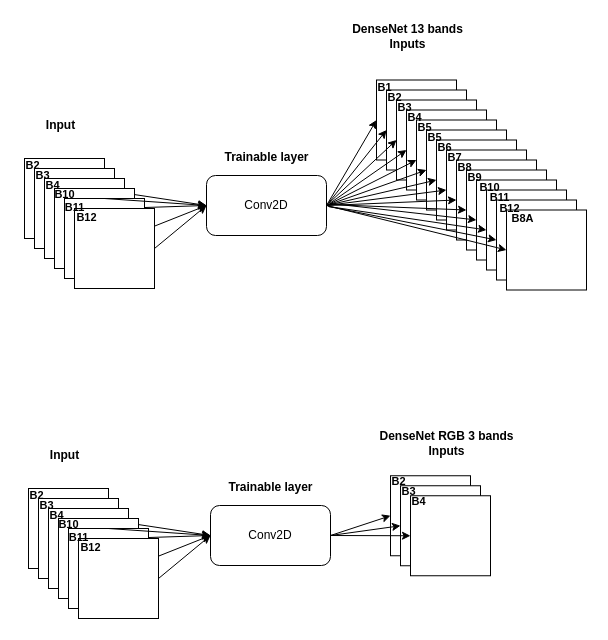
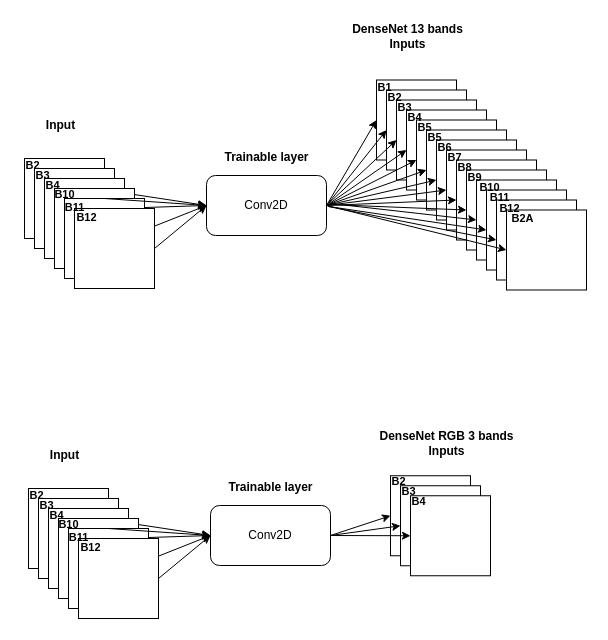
  <mxCell id="0" />
  <mxCell id="1" parent="0" />
  <mxCell id="2" value="" style="endArrow=classic;html=1;entryX=0;entryY=0.5;entryDx=0;entryDy=0;exitX=0.8;exitY=0.125;exitDx=0;exitDy=0;exitPerimeter=0;" edge="1" parent="1" target="17"><mxGeometry width="50" height="50" relative="1" as="geometry"><mxPoint x="148" y="228" as="sourcePoint" /><mxPoint x="216" y="215" as="targetPoint" /></mxGeometry></mxCell>
  <mxCell id="3" value="" style="endArrow=classic;html=1;entryX=0;entryY=0.5;entryDx=0;entryDy=0;exitX=0.5;exitY=0;exitDx=0;exitDy=0;" edge="1" parent="1" target="17"><mxGeometry width="50" height="50" relative="1" as="geometry"><mxPoint x="114" y="208" as="sourcePoint" /><mxPoint x="216" y="215" as="targetPoint" /></mxGeometry></mxCell>
  <mxCell id="4" value="" style="endArrow=classic;html=1;entryX=0;entryY=0.5;entryDx=0;entryDy=0;exitX=0.5;exitY=0;exitDx=0;exitDy=0;" edge="1" parent="1" source="8" target="17"><mxGeometry width="50" height="50" relative="1" as="geometry"><mxPoint x="276" y="325" as="sourcePoint" /><mxPoint x="326" y="275" as="targetPoint" /></mxGeometry></mxCell>
  <mxCell id="5" value="" style="whiteSpace=wrap;html=1;aspect=fixed;fontSize=11;" vertex="1" parent="1"><mxGeometry x="24" y="158" width="80" height="80" as="geometry" /></mxCell>
  <mxCell id="6" value="" style="whiteSpace=wrap;html=1;aspect=fixed;" vertex="1" parent="1"><mxGeometry x="34" y="168" width="80" height="80" as="geometry" /></mxCell>
  <mxCell id="7" value="" style="whiteSpace=wrap;html=1;aspect=fixed;" vertex="1" parent="1"><mxGeometry x="44" y="178" width="80" height="80" as="geometry" /></mxCell>
  <mxCell id="8" value="" style="whiteSpace=wrap;html=1;aspect=fixed;" vertex="1" parent="1"><mxGeometry x="54" y="188" width="80" height="80" as="geometry" /></mxCell>
  <mxCell id="9" value="" style="whiteSpace=wrap;html=1;aspect=fixed;" vertex="1" parent="1"><mxGeometry x="64" y="198" width="80" height="80" as="geometry" /></mxCell>
  <mxCell id="10" value="" style="whiteSpace=wrap;html=1;aspect=fixed;" vertex="1" parent="1"><mxGeometry x="74" y="208" width="80" height="80" as="geometry" /></mxCell>
  <mxCell id="11" value="&lt;b style=&quot;font-size: 11px;&quot;&gt;B2&lt;/b&gt;" style="text;html=1;align=center;verticalAlign=middle;resizable=0;points=[];autosize=1;strokeColor=none;fontSize=11;" vertex="1" parent="1"><mxGeometry x="20" y="156" width="24" height="17" as="geometry" /></mxCell>
  <mxCell id="12" value="&lt;b style=&quot;font-size: 11px;&quot;&gt;B3&lt;/b&gt;" style="text;html=1;align=center;verticalAlign=middle;resizable=0;points=[];autosize=1;strokeColor=none;fontSize=11;" vertex="1" parent="1"><mxGeometry x="30" y="166" width="24" height="17" as="geometry" /></mxCell>
  <mxCell id="13" value="&lt;b style=&quot;font-size: 11px;&quot;&gt;B4&lt;/b&gt;" style="text;html=1;align=center;verticalAlign=middle;resizable=0;points=[];autosize=1;strokeColor=none;fontSize=11;" vertex="1" parent="1"><mxGeometry x="40" y="176" width="24" height="17" as="geometry" /></mxCell>
  <mxCell id="14" value="&lt;b style=&quot;font-size: 11px;&quot;&gt;B10&lt;/b&gt;" style="text;html=1;align=center;verticalAlign=middle;resizable=0;points=[];autosize=1;strokeColor=none;fontSize=11;" vertex="1" parent="1"><mxGeometry x="49" y="185.5" width="30" height="17" as="geometry" /></mxCell>
  <mxCell id="15" value="&lt;b style=&quot;font-size: 11px&quot;&gt;B11&lt;/b&gt;" style="text;html=1;align=center;verticalAlign=middle;resizable=0;points=[];autosize=1;strokeColor=none;fontSize=11;" vertex="1" parent="1"><mxGeometry x="59" y="198" width="30" height="17" as="geometry" /></mxCell>
  <mxCell id="16" value="&lt;b style=&quot;font-size: 11px&quot;&gt;B12&lt;/b&gt;" style="text;html=1;align=center;verticalAlign=middle;resizable=0;points=[];autosize=1;strokeColor=none;fontSize=11;" vertex="1" parent="1"><mxGeometry x="71" y="208" width="30" height="17" as="geometry" /></mxCell>
  <mxCell id="17" value="Conv2D" style="rounded=1;whiteSpace=wrap;html=1;" vertex="1" parent="1"><mxGeometry x="206" y="175" width="120" height="60" as="geometry" /></mxCell>
  <mxCell id="18" value="" style="endArrow=classic;html=1;entryX=0;entryY=0.5;entryDx=0;entryDy=0;exitX=0.5;exitY=0;exitDx=0;exitDy=0;" edge="1" parent="1" target="17"><mxGeometry width="50" height="50" relative="1" as="geometry"><mxPoint x="104" y="198" as="sourcePoint" /><mxPoint x="216" y="215" as="targetPoint" /></mxGeometry></mxCell>
  <mxCell id="19" value="" style="endArrow=classic;html=1;entryX=0;entryY=0.5;entryDx=0;entryDy=0;exitX=1;exitY=0.5;exitDx=0;exitDy=0;" edge="1" parent="1" source="10" target="17"><mxGeometry width="50" height="50" relative="1" as="geometry"><mxPoint x="164" y="258" as="sourcePoint" /><mxPoint x="216" y="215" as="targetPoint" /></mxGeometry></mxCell>
  <mxCell id="20" value="Trainable layer" style="text;html=1;align=center;verticalAlign=middle;resizable=0;points=[];autosize=1;strokeColor=none;fontStyle=1" vertex="1" parent="1"><mxGeometry x="219" y="148" width="94" height="18" as="geometry" /></mxCell>
  <mxCell id="21" value="" style="whiteSpace=wrap;html=1;aspect=fixed;fontSize=11;" vertex="1" parent="1"><mxGeometry x="376" y="79.5" width="80" height="80" as="geometry" /></mxCell>
  <mxCell id="22" value="" style="whiteSpace=wrap;html=1;aspect=fixed;fontSize=11;" vertex="1" parent="1"><mxGeometry x="386" y="89.5" width="80" height="80" as="geometry" /></mxCell>
  <mxCell id="23" value="" style="whiteSpace=wrap;html=1;aspect=fixed;fontSize=11;" vertex="1" parent="1"><mxGeometry x="396" y="99.5" width="80" height="80" as="geometry" /></mxCell>
  <mxCell id="24" value="" style="whiteSpace=wrap;html=1;aspect=fixed;fontSize=11;" vertex="1" parent="1"><mxGeometry x="406" y="109.5" width="80" height="80" as="geometry" /></mxCell>
  <mxCell id="25" value="" style="whiteSpace=wrap;html=1;aspect=fixed;" vertex="1" parent="1"><mxGeometry x="416" y="119.5" width="80" height="80" as="geometry" /></mxCell>
  <mxCell id="26" value="" style="whiteSpace=wrap;html=1;aspect=fixed;" vertex="1" parent="1"><mxGeometry x="426" y="129.5" width="80" height="80" as="geometry" /></mxCell>
  <mxCell id="27" value="" style="whiteSpace=wrap;html=1;aspect=fixed;" vertex="1" parent="1"><mxGeometry x="436" y="139.5" width="80" height="80" as="geometry" /></mxCell>
  <mxCell id="28" value="" style="whiteSpace=wrap;html=1;aspect=fixed;" vertex="1" parent="1"><mxGeometry x="446" y="149.5" width="80" height="80" as="geometry" /></mxCell>
  <mxCell id="29" value="" style="whiteSpace=wrap;html=1;aspect=fixed;" vertex="1" parent="1"><mxGeometry x="456" y="159.5" width="80" height="80" as="geometry" /></mxCell>
  <mxCell id="30" value="" style="whiteSpace=wrap;html=1;aspect=fixed;" vertex="1" parent="1"><mxGeometry x="466" y="169.5" width="80" height="80" as="geometry" /></mxCell>
  <mxCell id="31" value="" style="whiteSpace=wrap;html=1;aspect=fixed;" vertex="1" parent="1"><mxGeometry x="476" y="179.5" width="80" height="80" as="geometry" /></mxCell>
  <mxCell id="32" value="&lt;b style=&quot;font-size: 11px;&quot;&gt;B1&lt;/b&gt;" style="text;html=1;align=center;verticalAlign=middle;resizable=0;points=[];autosize=1;strokeColor=none;fontSize=11;" vertex="1" parent="1"><mxGeometry x="372" y="78.5" width="24" height="17" as="geometry" /></mxCell>
  <mxCell id="33" value="&lt;b style=&quot;font-size: 11px;&quot;&gt;B2&lt;/b&gt;" style="text;html=1;align=center;verticalAlign=middle;resizable=0;points=[];autosize=1;strokeColor=none;fontSize=11;" vertex="1" parent="1"><mxGeometry x="382" y="88.5" width="24" height="17" as="geometry" /></mxCell>
  <mxCell id="34" value="&lt;b style=&quot;font-size: 11px;&quot;&gt;B3&lt;/b&gt;" style="text;html=1;align=center;verticalAlign=middle;resizable=0;points=[];autosize=1;strokeColor=none;fontSize=11;" vertex="1" parent="1"><mxGeometry x="392" y="98.5" width="24" height="17" as="geometry" /></mxCell>
  <mxCell id="35" value="&lt;b style=&quot;font-size: 11px;&quot;&gt;B4&lt;/b&gt;" style="text;html=1;align=center;verticalAlign=middle;resizable=0;points=[];autosize=1;strokeColor=none;fontSize=11;" vertex="1" parent="1"><mxGeometry x="402" y="108.5" width="24" height="17" as="geometry" /></mxCell>
  <mxCell id="36" value="&lt;b style=&quot;font-size: 11px;&quot;&gt;B5&lt;/b&gt;" style="text;html=1;align=center;verticalAlign=middle;resizable=0;points=[];autosize=1;strokeColor=none;fontSize=11;" vertex="1" parent="1"><mxGeometry x="412" y="118.5" width="24" height="17" as="geometry" /></mxCell>
  <mxCell id="37" value="&lt;b style=&quot;font-size: 11px;&quot;&gt;B5&lt;/b&gt;" style="text;html=1;align=center;verticalAlign=middle;resizable=0;points=[];autosize=1;strokeColor=none;fontSize=11;" vertex="1" parent="1"><mxGeometry x="422" y="128.5" width="24" height="17" as="geometry" /></mxCell>
  <mxCell id="38" value="&lt;b style=&quot;font-size: 11px;&quot;&gt;B6&lt;/b&gt;" style="text;html=1;align=center;verticalAlign=middle;resizable=0;points=[];autosize=1;strokeColor=none;fontSize=11;" vertex="1" parent="1"><mxGeometry x="432" y="138.5" width="24" height="17" as="geometry" /></mxCell>
  <mxCell id="39" value="&lt;b style=&quot;font-size: 11px;&quot;&gt;B7&lt;/b&gt;" style="text;html=1;align=center;verticalAlign=middle;resizable=0;points=[];autosize=1;strokeColor=none;fontSize=11;" vertex="1" parent="1"><mxGeometry x="442" y="148.5" width="24" height="17" as="geometry" /></mxCell>
  <mxCell id="40" value="&lt;b style=&quot;font-size: 11px;&quot;&gt;B8&lt;/b&gt;" style="text;html=1;align=center;verticalAlign=middle;resizable=0;points=[];autosize=1;strokeColor=none;fontSize=11;" vertex="1" parent="1"><mxGeometry x="452" y="158.5" width="24" height="17" as="geometry" /></mxCell>
  <mxCell id="41" value="&lt;b style=&quot;font-size: 11px&quot;&gt;B9&lt;/b&gt;" style="text;html=1;align=center;verticalAlign=middle;resizable=0;points=[];autosize=1;strokeColor=none;fontSize=11;" vertex="1" parent="1"><mxGeometry x="462" y="168.5" width="24" height="17" as="geometry" /></mxCell>
  <mxCell id="42" value="" style="whiteSpace=wrap;html=1;aspect=fixed;" vertex="1" parent="1"><mxGeometry x="486" y="189.5" width="80" height="80" as="geometry" /></mxCell>
  <mxCell id="43" value="" style="whiteSpace=wrap;html=1;aspect=fixed;" vertex="1" parent="1"><mxGeometry x="496" y="199.5" width="80" height="80" as="geometry" /></mxCell>
  <mxCell id="44" value="" style="whiteSpace=wrap;html=1;aspect=fixed;" vertex="1" parent="1"><mxGeometry x="506" y="209.5" width="80" height="80" as="geometry" /></mxCell>
  <mxCell id="45" value="&lt;b style=&quot;font-size: 11px&quot;&gt;B10&lt;/b&gt;" style="text;html=1;align=center;verticalAlign=middle;resizable=0;points=[];autosize=1;strokeColor=none;fontSize=11;" vertex="1" parent="1"><mxGeometry x="474" y="178.5" width="30" height="17" as="geometry" /></mxCell>
  <mxCell id="46" value="&lt;b style=&quot;font-size: 11px&quot;&gt;B11&lt;/b&gt;" style="text;html=1;align=center;verticalAlign=middle;resizable=0;points=[];autosize=1;strokeColor=none;fontSize=11;" vertex="1" parent="1"><mxGeometry x="484" y="188.5" width="30" height="17" as="geometry" /></mxCell>
  <mxCell id="47" value="&lt;b style=&quot;font-size: 11px&quot;&gt;B12&lt;/b&gt;" style="text;html=1;align=center;verticalAlign=middle;resizable=0;points=[];autosize=1;strokeColor=none;fontSize=11;" vertex="1" parent="1"><mxGeometry x="494" y="199.5" width="30" height="17" as="geometry" /></mxCell>
- <mxCell id="48" value="&lt;b style=&quot;font-size: 11px&quot;&gt;B8A&lt;/b&gt;" style="text;html=1;align=center;verticalAlign=middle;resizable=0;points=[];autosize=1;strokeColor=none;fontSize=11;" vertex="1" parent="1"><mxGeometry x="506" y="209.5" width="32" height="17" as="geometry" /></mxCell>
+ <mxCell id="48" value="&lt;b style=&quot;font-size: 11px&quot;&gt;B2A&lt;/b&gt;" style="text;html=1;align=center;verticalAlign=middle;resizable=0;points=[];autosize=1;strokeColor=none;fontSize=11;" vertex="1" parent="1"><mxGeometry x="506" y="209.5" width="32" height="17" as="geometry" /></mxCell>
  <mxCell id="49" value="" style="endArrow=classic;html=1;fontSize=11;entryX=0;entryY=0.5;entryDx=0;entryDy=0;exitX=1;exitY=0.5;exitDx=0;exitDy=0;" edge="1" parent="1" source="17" target="21"><mxGeometry width="50" height="50" relative="1" as="geometry"><mxPoint x="345" y="301" as="sourcePoint" /><mxPoint x="395" y="251" as="targetPoint" /></mxGeometry></mxCell>
  <mxCell id="50" value="" style="endArrow=classic;html=1;fontSize=11;entryX=0;entryY=0.5;entryDx=0;entryDy=0;exitX=1;exitY=0.5;exitDx=0;exitDy=0;" edge="1" parent="1" source="17" target="22"><mxGeometry width="50" height="50" relative="1" as="geometry"><mxPoint x="336" y="215" as="sourcePoint" /><mxPoint x="386" y="159" as="targetPoint" /></mxGeometry></mxCell>
  <mxCell id="51" value="" style="endArrow=classic;html=1;fontSize=11;entryX=0;entryY=0.5;entryDx=0;entryDy=0;" edge="1" parent="1" target="23"><mxGeometry width="50" height="50" relative="1" as="geometry"><mxPoint x="328" y="203" as="sourcePoint" /><mxPoint x="398" y="161" as="targetPoint" /></mxGeometry></mxCell>
  <mxCell id="52" value="" style="endArrow=classic;html=1;fontSize=11;entryX=0;entryY=0.5;entryDx=0;entryDy=0;" edge="1" parent="1" target="24"><mxGeometry width="50" height="50" relative="1" as="geometry"><mxPoint x="329" y="203" as="sourcePoint" /><mxPoint x="406" y="179" as="targetPoint" /></mxGeometry></mxCell>
  <mxCell id="53" value="" style="endArrow=classic;html=1;fontSize=11;entryX=0;entryY=0.5;entryDx=0;entryDy=0;exitX=1;exitY=0.5;exitDx=0;exitDy=0;" edge="1" parent="1" source="17" target="44"><mxGeometry width="50" height="50" relative="1" as="geometry"><mxPoint x="359" y="338" as="sourcePoint" /><mxPoint x="409" y="288" as="targetPoint" /></mxGeometry></mxCell>
  <mxCell id="54" value="" style="endArrow=classic;html=1;fontSize=11;entryX=0;entryY=0.5;entryDx=0;entryDy=0;" edge="1" parent="1" target="43"><mxGeometry width="50" height="50" relative="1" as="geometry"><mxPoint x="328" y="206" as="sourcePoint" /><mxPoint x="436" y="209" as="targetPoint" /></mxGeometry></mxCell>
  <mxCell id="55" value="" style="endArrow=classic;html=1;fontSize=11;entryX=0;entryY=0.5;entryDx=0;entryDy=0;" edge="1" parent="1" target="42"><mxGeometry width="50" height="50" relative="1" as="geometry"><mxPoint x="328" y="206" as="sourcePoint" /><mxPoint x="446" y="219" as="targetPoint" /></mxGeometry></mxCell>
  <mxCell id="56" value="" style="endArrow=classic;html=1;fontSize=11;entryX=0;entryY=0.5;entryDx=0;entryDy=0;" edge="1" parent="1" target="31"><mxGeometry width="50" height="50" relative="1" as="geometry"><mxPoint x="330" y="203" as="sourcePoint" /><mxPoint x="466" y="239" as="targetPoint" /></mxGeometry></mxCell>
  <mxCell id="57" value="" style="endArrow=classic;html=1;fontSize=11;entryX=0;entryY=0.5;entryDx=0;entryDy=0;" edge="1" parent="1" target="30"><mxGeometry width="50" height="50" relative="1" as="geometry"><mxPoint x="328" y="204" as="sourcePoint" /><mxPoint x="486" y="229.5" as="targetPoint" /></mxGeometry></mxCell>
  <mxCell id="58" value="" style="endArrow=classic;html=1;fontSize=11;entryX=0;entryY=0.5;entryDx=0;entryDy=0;exitX=1;exitY=0.5;exitDx=0;exitDy=0;" edge="1" parent="1" source="17" target="29"><mxGeometry width="50" height="50" relative="1" as="geometry"><mxPoint x="296" y="253" as="sourcePoint" /><mxPoint x="442" y="269.5" as="targetPoint" /></mxGeometry></mxCell>
  <mxCell id="59" value="" style="endArrow=classic;html=1;fontSize=11;entryX=0;entryY=0.5;entryDx=0;entryDy=0;exitX=1;exitY=0.5;exitDx=0;exitDy=0;" edge="1" parent="1" source="17" target="28"><mxGeometry width="50" height="50" relative="1" as="geometry"><mxPoint x="274" y="253" as="sourcePoint" /><mxPoint x="420" y="269.5" as="targetPoint" /></mxGeometry></mxCell>
  <mxCell id="60" value="" style="endArrow=classic;html=1;fontSize=11;entryX=0;entryY=0.5;entryDx=0;entryDy=0;exitX=1;exitY=0.5;exitDx=0;exitDy=0;" edge="1" parent="1" source="17" target="27"><mxGeometry width="50" height="50" relative="1" as="geometry"><mxPoint x="280" y="259.5" as="sourcePoint" /><mxPoint x="426" y="276" as="targetPoint" /></mxGeometry></mxCell>
  <mxCell id="61" value="" style="endArrow=classic;html=1;fontSize=11;entryX=0;entryY=0.5;entryDx=0;entryDy=0;exitX=1;exitY=0.5;exitDx=0;exitDy=0;" edge="1" parent="1" source="17" target="26"><mxGeometry width="50" height="50" relative="1" as="geometry"><mxPoint x="298" y="295" as="sourcePoint" /><mxPoint x="408" y="269.5" as="targetPoint" /></mxGeometry></mxCell>
  <mxCell id="62" value="" style="endArrow=classic;html=1;fontSize=11;entryX=0;entryY=0.5;entryDx=0;entryDy=0;exitX=1;exitY=0.5;exitDx=0;exitDy=0;" edge="1" parent="1" source="17" target="25"><mxGeometry width="50" height="50" relative="1" as="geometry"><mxPoint x="346" y="225" as="sourcePoint" /><mxPoint x="456" y="199.5" as="targetPoint" /></mxGeometry></mxCell>
  <mxCell id="63" value="Input" style="text;html=1;align=center;verticalAlign=middle;resizable=0;points=[];autosize=1;strokeColor=none;fontStyle=1" vertex="1" parent="1"><mxGeometry x="40" y="115.5" width="39" height="18" as="geometry" /></mxCell>
  <mxCell id="64" value="DenseNet 13 bands&lt;br&gt;Inputs" style="text;html=1;align=center;verticalAlign=middle;resizable=0;points=[];autosize=1;strokeColor=none;fontStyle=1" vertex="1" parent="1"><mxGeometry x="346" y="20" width="121" height="32" as="geometry" /></mxCell>
  <mxCell id="65" value="" style="endArrow=classic;html=1;entryX=0;entryY=0.5;entryDx=0;entryDy=0;exitX=0.8;exitY=0.125;exitDx=0;exitDy=0;exitPerimeter=0;" edge="1" parent="1" target="80"><mxGeometry width="50" height="50" relative="1" as="geometry"><mxPoint x="152" y="558" as="sourcePoint" /><mxPoint x="220" y="545" as="targetPoint" /></mxGeometry></mxCell>
  <mxCell id="66" value="" style="endArrow=classic;html=1;entryX=0;entryY=0.5;entryDx=0;entryDy=0;exitX=0.5;exitY=0;exitDx=0;exitDy=0;" edge="1" parent="1" target="80"><mxGeometry width="50" height="50" relative="1" as="geometry"><mxPoint x="118" y="538" as="sourcePoint" /><mxPoint x="220" y="545" as="targetPoint" /></mxGeometry></mxCell>
  <mxCell id="67" value="" style="endArrow=classic;html=1;entryX=0;entryY=0.5;entryDx=0;entryDy=0;exitX=0.5;exitY=0;exitDx=0;exitDy=0;" edge="1" parent="1" source="71" target="80"><mxGeometry width="50" height="50" relative="1" as="geometry"><mxPoint x="280" y="655" as="sourcePoint" /><mxPoint x="330" y="605" as="targetPoint" /></mxGeometry></mxCell>
  <mxCell id="68" value="" style="whiteSpace=wrap;html=1;aspect=fixed;fontSize=11;" vertex="1" parent="1"><mxGeometry x="28" y="488" width="80" height="80" as="geometry" /></mxCell>
  <mxCell id="69" value="" style="whiteSpace=wrap;html=1;aspect=fixed;" vertex="1" parent="1"><mxGeometry x="38" y="498" width="80" height="80" as="geometry" /></mxCell>
  <mxCell id="70" value="" style="whiteSpace=wrap;html=1;aspect=fixed;" vertex="1" parent="1"><mxGeometry x="48" y="508" width="80" height="80" as="geometry" /></mxCell>
  <mxCell id="71" value="" style="whiteSpace=wrap;html=1;aspect=fixed;" vertex="1" parent="1"><mxGeometry x="58" y="518" width="80" height="80" as="geometry" /></mxCell>
  <mxCell id="72" value="" style="whiteSpace=wrap;html=1;aspect=fixed;" vertex="1" parent="1"><mxGeometry x="68" y="528" width="80" height="80" as="geometry" /></mxCell>
  <mxCell id="73" value="" style="whiteSpace=wrap;html=1;aspect=fixed;" vertex="1" parent="1"><mxGeometry x="78" y="538" width="80" height="80" as="geometry" /></mxCell>
  <mxCell id="74" value="&lt;b style=&quot;font-size: 11px;&quot;&gt;B2&lt;/b&gt;" style="text;html=1;align=center;verticalAlign=middle;resizable=0;points=[];autosize=1;strokeColor=none;fontSize=11;" vertex="1" parent="1"><mxGeometry x="24" y="486" width="24" height="17" as="geometry" /></mxCell>
  <mxCell id="75" value="&lt;b style=&quot;font-size: 11px;&quot;&gt;B3&lt;/b&gt;" style="text;html=1;align=center;verticalAlign=middle;resizable=0;points=[];autosize=1;strokeColor=none;fontSize=11;" vertex="1" parent="1"><mxGeometry x="34" y="496" width="24" height="17" as="geometry" /></mxCell>
  <mxCell id="76" value="&lt;b style=&quot;font-size: 11px;&quot;&gt;B4&lt;/b&gt;" style="text;html=1;align=center;verticalAlign=middle;resizable=0;points=[];autosize=1;strokeColor=none;fontSize=11;" vertex="1" parent="1"><mxGeometry x="44" y="506" width="24" height="17" as="geometry" /></mxCell>
  <mxCell id="77" value="&lt;b style=&quot;font-size: 11px;&quot;&gt;B10&lt;/b&gt;" style="text;html=1;align=center;verticalAlign=middle;resizable=0;points=[];autosize=1;strokeColor=none;fontSize=11;" vertex="1" parent="1"><mxGeometry x="53" y="515.5" width="30" height="17" as="geometry" /></mxCell>
  <mxCell id="78" value="&lt;b style=&quot;font-size: 11px&quot;&gt;B11&lt;/b&gt;" style="text;html=1;align=center;verticalAlign=middle;resizable=0;points=[];autosize=1;strokeColor=none;fontSize=11;" vertex="1" parent="1"><mxGeometry x="63" y="528" width="30" height="17" as="geometry" /></mxCell>
  <mxCell id="79" value="&lt;b style=&quot;font-size: 11px&quot;&gt;B12&lt;/b&gt;" style="text;html=1;align=center;verticalAlign=middle;resizable=0;points=[];autosize=1;strokeColor=none;fontSize=11;" vertex="1" parent="1"><mxGeometry x="75" y="538" width="30" height="17" as="geometry" /></mxCell>
  <mxCell id="80" value="Conv2D" style="rounded=1;whiteSpace=wrap;html=1;" vertex="1" parent="1"><mxGeometry x="210" y="505" width="120" height="60" as="geometry" /></mxCell>
  <mxCell id="81" value="" style="endArrow=classic;html=1;entryX=0;entryY=0.5;entryDx=0;entryDy=0;exitX=0.5;exitY=0;exitDx=0;exitDy=0;" edge="1" parent="1" target="80"><mxGeometry width="50" height="50" relative="1" as="geometry"><mxPoint x="108" y="528" as="sourcePoint" /><mxPoint x="220" y="545" as="targetPoint" /></mxGeometry></mxCell>
  <mxCell id="82" value="" style="endArrow=classic;html=1;entryX=0;entryY=0.5;entryDx=0;entryDy=0;exitX=1;exitY=0.5;exitDx=0;exitDy=0;" edge="1" parent="1" source="73" target="80"><mxGeometry width="50" height="50" relative="1" as="geometry"><mxPoint x="168" y="588" as="sourcePoint" /><mxPoint x="220" y="545" as="targetPoint" /></mxGeometry></mxCell>
  <mxCell id="83" value="Trainable layer" style="text;html=1;align=center;verticalAlign=middle;resizable=0;points=[];autosize=1;strokeColor=none;fontStyle=1" vertex="1" parent="1"><mxGeometry x="223" y="478" width="94" height="18" as="geometry" /></mxCell>
  <mxCell id="84" value="Input" style="text;html=1;align=center;verticalAlign=middle;resizable=0;points=[];autosize=1;strokeColor=none;fontStyle=1" vertex="1" parent="1"><mxGeometry x="44" y="445.5" width="39" height="18" as="geometry" /></mxCell>
  <mxCell id="85" value="DenseNet RGB 3 bands&lt;br&gt;Inputs" style="text;html=1;align=center;verticalAlign=middle;resizable=0;points=[];autosize=1;strokeColor=none;fontStyle=1" vertex="1" parent="1"><mxGeometry x="374" y="426.5" width="144" height="32" as="geometry" /></mxCell>
  <mxCell id="86" value="" style="whiteSpace=wrap;html=1;aspect=fixed;" vertex="1" parent="1"><mxGeometry x="390" y="475.25" width="80" height="80" as="geometry" /></mxCell>
  <mxCell id="87" value="" style="whiteSpace=wrap;html=1;aspect=fixed;" vertex="1" parent="1"><mxGeometry x="400" y="485.25" width="80" height="80" as="geometry" /></mxCell>
  <mxCell id="88" value="" style="whiteSpace=wrap;html=1;aspect=fixed;" vertex="1" parent="1"><mxGeometry x="410" y="495.25" width="80" height="80" as="geometry" /></mxCell>
  <mxCell id="89" value="&lt;b style=&quot;font-size: 11px&quot;&gt;B2&lt;/b&gt;" style="text;html=1;align=center;verticalAlign=middle;resizable=0;points=[];autosize=1;strokeColor=none;fontSize=11;" vertex="1" parent="1"><mxGeometry x="386" y="472.75" width="24" height="17" as="geometry" /></mxCell>
  <mxCell id="90" value="&lt;b style=&quot;font-size: 11px&quot;&gt;B3&lt;/b&gt;" style="text;html=1;align=center;verticalAlign=middle;resizable=0;points=[];autosize=1;strokeColor=none;fontSize=11;" vertex="1" parent="1"><mxGeometry x="396" y="482.75" width="24" height="17" as="geometry" /></mxCell>
  <mxCell id="91" value="&lt;b style=&quot;font-size: 11px&quot;&gt;B4&lt;/b&gt;" style="text;html=1;align=center;verticalAlign=middle;resizable=0;points=[];autosize=1;strokeColor=none;fontSize=11;" vertex="1" parent="1"><mxGeometry x="406" y="492.75" width="24" height="17" as="geometry" /></mxCell>
  <mxCell id="92" value="" style="endArrow=classic;html=1;fontSize=11;entryX=0;entryY=0.5;entryDx=0;entryDy=0;exitX=1;exitY=0.5;exitDx=0;exitDy=0;" edge="1" parent="1" source="80" target="88"><mxGeometry width="50" height="50" relative="1" as="geometry"><mxPoint x="283" y="689" as="sourcePoint" /><mxPoint x="333" y="639" as="targetPoint" /></mxGeometry></mxCell>
  <mxCell id="93" value="" style="endArrow=classic;html=1;fontSize=11;entryX=0;entryY=0.5;entryDx=0;entryDy=0;exitX=1;exitY=0.5;exitDx=0;exitDy=0;" edge="1" parent="1" source="80" target="87"><mxGeometry width="50" height="50" relative="1" as="geometry"><mxPoint x="340" y="545" as="sourcePoint" /><mxPoint x="420" y="556.25" as="targetPoint" /></mxGeometry></mxCell>
  <mxCell id="94" value="" style="endArrow=classic;html=1;fontSize=11;entryX=0;entryY=0.5;entryDx=0;entryDy=0;exitX=1;exitY=0.5;exitDx=0;exitDy=0;" edge="1" parent="1" source="80" target="86"><mxGeometry width="50" height="50" relative="1" as="geometry"><mxPoint x="322" y="578" as="sourcePoint" /><mxPoint x="392" y="579.25" as="targetPoint" /></mxGeometry></mxCell>
